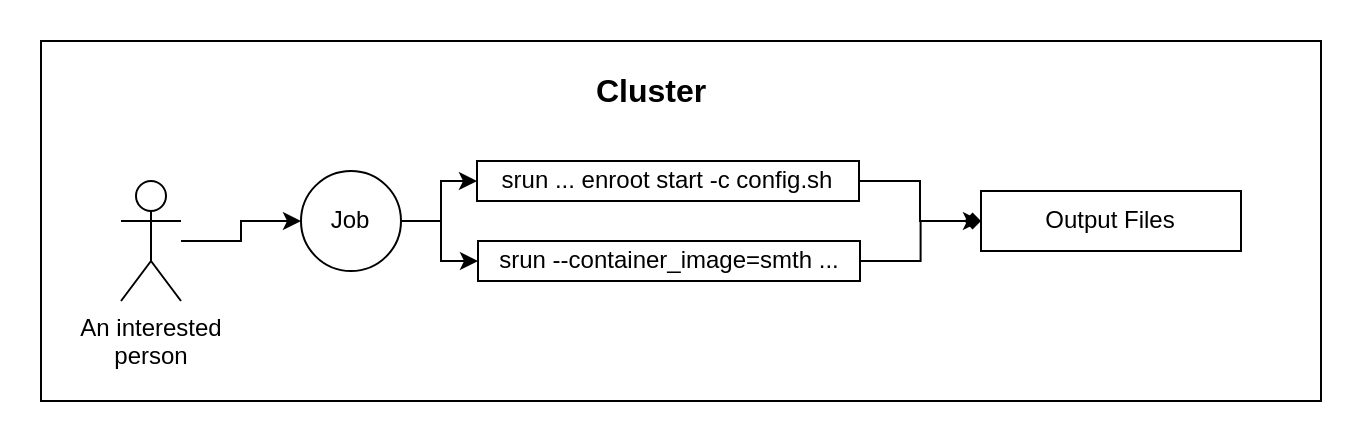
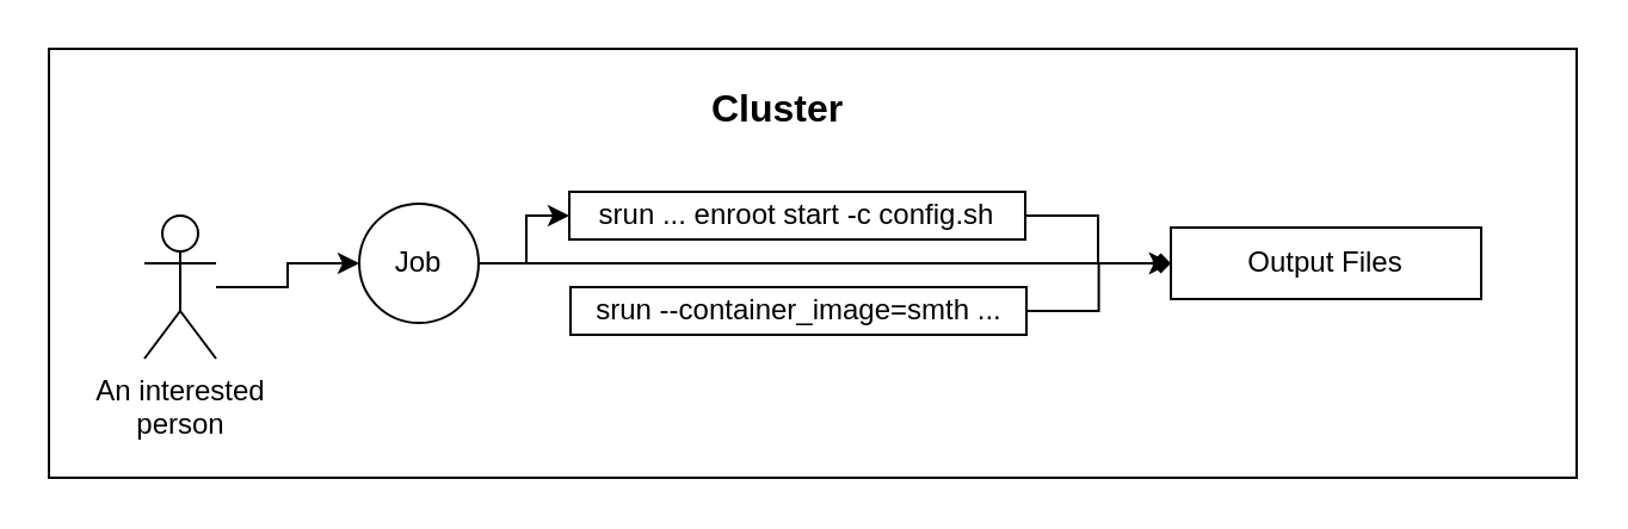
  <mxCell id="0" />
  <mxCell id="1" parent="0" />
  <mxCell id="2" value="" style="rounded=0;whiteSpace=wrap;html=1;" vertex="1" parent="1"><mxGeometry x="20" y="20" width="640" height="180" as="geometry" /></mxCell>
  <mxCell id="3" value="Cluster" style="text;html=1;align=center;verticalAlign=middle;resizable=0;points=[];autosize=1;strokeColor=none;fillColor=none;fontSize=16;fontStyle=1" vertex="1" parent="1"><mxGeometry x="290" y="30" width="70" height="30" as="geometry" /></mxCell>
  <mxCell id="4" value="" style="edgeStyle=orthogonalEdgeStyle;rounded=0;orthogonalLoop=1;jettySize=auto;html=1;" edge="1" parent="1" source="5" target="8"><mxGeometry relative="1" as="geometry" /></mxCell>
  <mxCell id="5" value="An interested&lt;div&gt;person&lt;/div&gt;" style="shape=umlActor;verticalLabelPosition=bottom;verticalAlign=top;html=1;outlineConnect=0;" vertex="1" parent="1"><mxGeometry x="60" y="90" width="30" height="60" as="geometry" /></mxCell>
  <mxCell id="6" style="edgeStyle=orthogonalEdgeStyle;rounded=0;orthogonalLoop=1;jettySize=auto;html=1;exitX=1;exitY=0.5;exitDx=0;exitDy=0;entryX=0;entryY=0.5;entryDx=0;entryDy=0;" edge="1" parent="1" source="8" target="10"><mxGeometry relative="1" as="geometry" /></mxCell>
- <mxCell id="7" style="edgeStyle=orthogonalEdgeStyle;rounded=0;orthogonalLoop=1;jettySize=auto;html=1;exitX=1;exitY=0.5;exitDx=0;exitDy=0;entryX=0;entryY=0.5;entryDx=0;entryDy=0;" edge="1" parent="1" source="8" target="12"><mxGeometry relative="1" as="geometry" /></mxCell>
+ <mxCell id="7" style="edgeStyle=orthogonalEdgeStyle;rounded=0;orthogonalLoop=1;jettySize=auto;html=1;exitX=1;exitY=0.5;exitDx=0;exitDy=0;" edge="1" parent="1" source="8" target="13"><mxGeometry relative="1" as="geometry" /></mxCell>
  <mxCell id="8" value="Job" style="ellipse;whiteSpace=wrap;html=1;aspect=fixed;" vertex="1" parent="1"><mxGeometry x="150" y="85" width="50" height="50" as="geometry" /></mxCell>
  <mxCell id="9" style="edgeStyle=orthogonalEdgeStyle;rounded=0;orthogonalLoop=1;jettySize=auto;html=1;exitX=1;exitY=0.5;exitDx=0;exitDy=0;entryX=0;entryY=0.5;entryDx=0;entryDy=0;endArrow=diamond;" edge="1" parent="1" source="10" target="13"><mxGeometry relative="1" as="geometry" /></mxCell>
  <mxCell id="10" value="srun ... enroot start -c config.sh" style="rounded=0;whiteSpace=wrap;html=1;" vertex="1" parent="1"><mxGeometry x="238" y="80" width="191" height="20" as="geometry" /></mxCell>
  <mxCell id="11" style="edgeStyle=orthogonalEdgeStyle;rounded=0;orthogonalLoop=1;jettySize=auto;html=1;exitX=1;exitY=0.5;exitDx=0;exitDy=0;entryX=0;entryY=0.5;entryDx=0;entryDy=0;" edge="1" parent="1" source="12" target="13"><mxGeometry relative="1" as="geometry" /></mxCell>
  <mxCell id="12" value="srun --container_image=smth ..." style="rounded=0;whiteSpace=wrap;html=1;" vertex="1" parent="1"><mxGeometry x="238.5" y="120" width="191" height="20" as="geometry" /></mxCell>
  <mxCell id="13" value="Output Files" style="rounded=0;whiteSpace=wrap;html=1;" vertex="1" parent="1"><mxGeometry x="490" y="95" width="130" height="30" as="geometry" /></mxCell>
